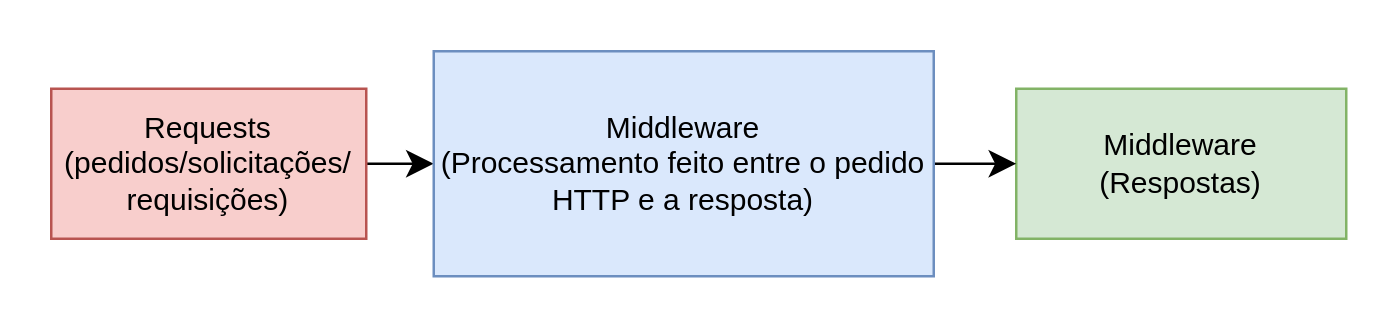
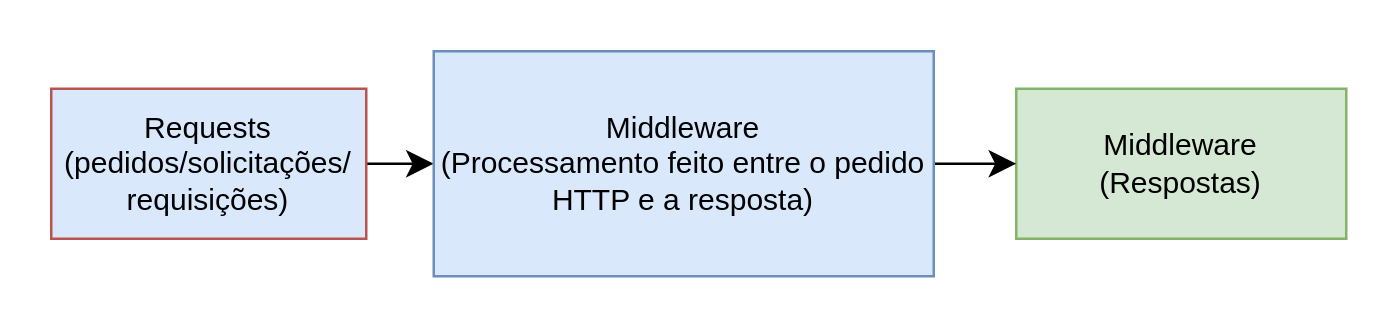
  <mxCell id="0" />
  <mxCell id="1" parent="0" />
  <mxCell id="2" style="edgeStyle=none;curved=1;rounded=0;orthogonalLoop=1;jettySize=auto;html=1;exitX=1;exitY=0.5;exitDx=0;exitDy=0;fontSize=12;startSize=8;endSize=8;" edge="1" parent="1" source="3" target="6"><mxGeometry relative="1" as="geometry" /></mxCell>
- <mxCell id="3" value="Requests (pedidos/solicitações/&lt;div&gt;requisições)&lt;/div&gt;" style="rounded=0;whiteSpace=wrap;html=1;fillColor=#f8cecc;strokeColor=#b85450;" vertex="1" parent="1"><mxGeometry x="20" y="35" width="126" height="60" as="geometry" /></mxCell>
+ <mxCell id="3" value="Requests (pedidos/solicitações/&lt;div&gt;requisições)&lt;/div&gt;" style="rounded=0;whiteSpace=wrap;html=1;fillColor=#dae8fc;strokeColor=#b85450;" vertex="1" parent="1"><mxGeometry x="20" y="35" width="126" height="60" as="geometry" /></mxCell>
  <mxCell id="4" value="Middleware&lt;div&gt;(Respostas)&lt;/div&gt;" style="rounded=0;whiteSpace=wrap;html=1;fillColor=#d5e8d4;strokeColor=#82b366;" vertex="1" parent="1"><mxGeometry x="406" y="35" width="132" height="60" as="geometry" /></mxCell>
  <mxCell id="5" style="edgeStyle=none;curved=1;rounded=0;orthogonalLoop=1;jettySize=auto;html=1;exitX=1;exitY=0.5;exitDx=0;exitDy=0;entryX=0;entryY=0.5;entryDx=0;entryDy=0;fontSize=12;startSize=8;endSize=8;" edge="1" parent="1" source="6" target="4"><mxGeometry relative="1" as="geometry" /></mxCell>
  <mxCell id="6" value="Middleware&lt;div&gt;(Processamento feito entre o pedido HTTP e a resposta)&lt;/div&gt;" style="rounded=0;whiteSpace=wrap;html=1;fillColor=#dae8fc;strokeColor=#6c8ebf;" vertex="1" parent="1"><mxGeometry x="173" y="20" width="200" height="90" as="geometry" /></mxCell>
